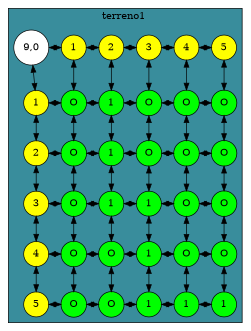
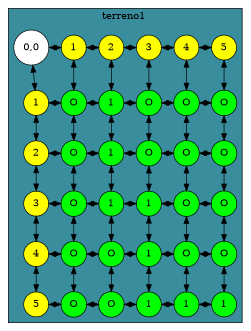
  digraph {
    node [fillcolor=green shape=circle style=filled group=2]
    edge [dir=both]
-   n1 [fillcolor=white label="9,0" group=""]
+   n1 [fillcolor=white label="0,0" group=""]
    n2 [fillcolor=yellow label=1]
    n3 [fillcolor=yellow group=3 label=2]
    n4 [fillcolor=yellow group=4 label=3]
    n5 [fillcolor=yellow group=5 label=4]
    n6 [fillcolor=yellow group=6 label=5]
    n7 [fillcolor=yellow group=1 label=1]
    n8 [label=O]
    n9 [group=3 label=1]
    n10 [group=4 label=O]
    n11 [group=5 label=O]
    n12 [group=6 label=O]
    n13 [fillcolor=yellow group=1 label=2]
    n14 [label=O]
    n15 [group=3 label=1]
    n16 [group=4 label=O]
    n17 [group=5 label=O]
    n18 [group=6 label=O]
    n19 [fillcolor=yellow group=1 label=3]
    n20 [label=O]
    n21 [group=3 label=1]
    n22 [group=4 label=1]
    n23 [group=5 label=O]
    n24 [group=6 label=O]
    n25 [fillcolor=yellow group=1 label=4]
    n26 [label=O]
    n27 [group=3 label=O]
    n28 [group=4 label=1]
    n29 [group=5 label=O]
    n30 [group=6 label=O]
    n31 [fillcolor=yellow group=1 label=5]
    n32 [label=O]
    n33 [group=3 label=O]
    n34 [group=4 label=1]
    n35 [group=5 label=1]
    n36 [group=6 label=1]
    subgraph cluster_1 {
      bgcolor="#398D9C"
      label="terreno1 "
      subgraph sub_2 {
        bgcolor="#398D9C"
        label="terreno1 "
        rank=same
        n1
        n2
        n3
        n4
        n5
        n6
      }
      subgraph sub_3 {
        bgcolor="#398D9C"
        label="terreno1 "
        rank=same
        n7
        n8
        n9
        n10
        n11
        n12
      }
      subgraph sub_4 {
        bgcolor="#398D9C"
        label="terreno1 "
        rank=same
        n13
        n14
        n15
        n16
        n17
        n18
      }
      subgraph sub_5 {
        bgcolor="#398D9C"
        label="terreno1 "
        rank=same
        n19
        n20
        n21
        n22
        n23
        n24
      }
      subgraph sub_6 {
        bgcolor="#398D9C"
        label="terreno1 "
        rank=same
        n25
        n26
        n27
        n28
        n29
        n30
      }
      subgraph sub_7 {
        bgcolor="#398D9C"
        label="terreno1 "
        rank=same
        n31
        n32
        n33
        n34
        n35
        n36
      }
    }
    n1 -> n2
    n1 -> n7
    n2 -> n3
    n2 -> n8
    n3 -> n4
    n3 -> n9
    n4 -> n5
    n4 -> n10
    n5 -> n6
    n5 -> n11
    n6 -> n12
    n7 -> n8
    n7 -> n13
    n8 -> n9
    n8 -> n14
    n9 -> n10
    n9 -> n15
    n10 -> n11
    n10 -> n16
    n11 -> n12
    n11 -> n17
    n12 -> n18
    n13 -> n14
    n13 -> n19
    n14 -> n15
    n14 -> n20
    n15 -> n16
    n15 -> n21
    n16 -> n17
    n16 -> n22
    n17 -> n18
    n17 -> n23
    n18 -> n24
    n19 -> n20
    n19 -> n25
    n20 -> n21
    n20 -> n26
    n21 -> n22
    n21 -> n27
    n22 -> n23
    n22 -> n28
    n23 -> n24
    n23 -> n29
    n24 -> n30
    n25 -> n26
    n25 -> n31
    n26 -> n27
    n26 -> n32
    n27 -> n28
    n27 -> n33
    n28 -> n29
    n28 -> n34
    n29 -> n30
    n29 -> n35
    n30 -> n36
    n31 -> n32
    n32 -> n33
    n33 -> n34
    n34 -> n35
    n35 -> n36
  }
